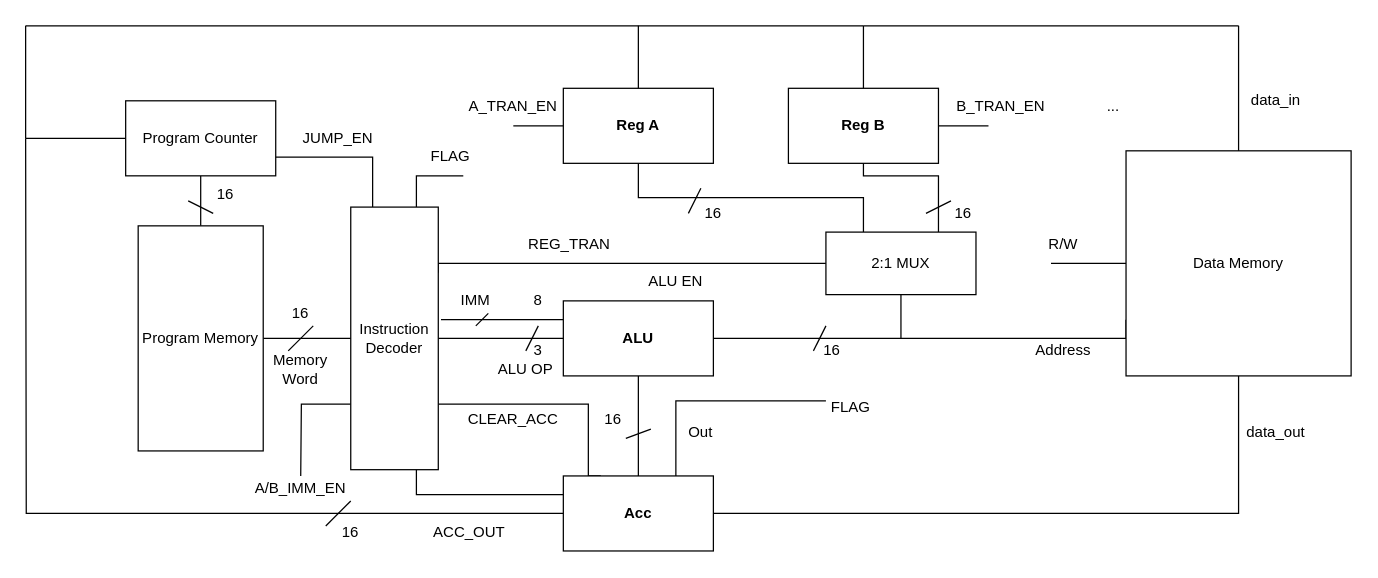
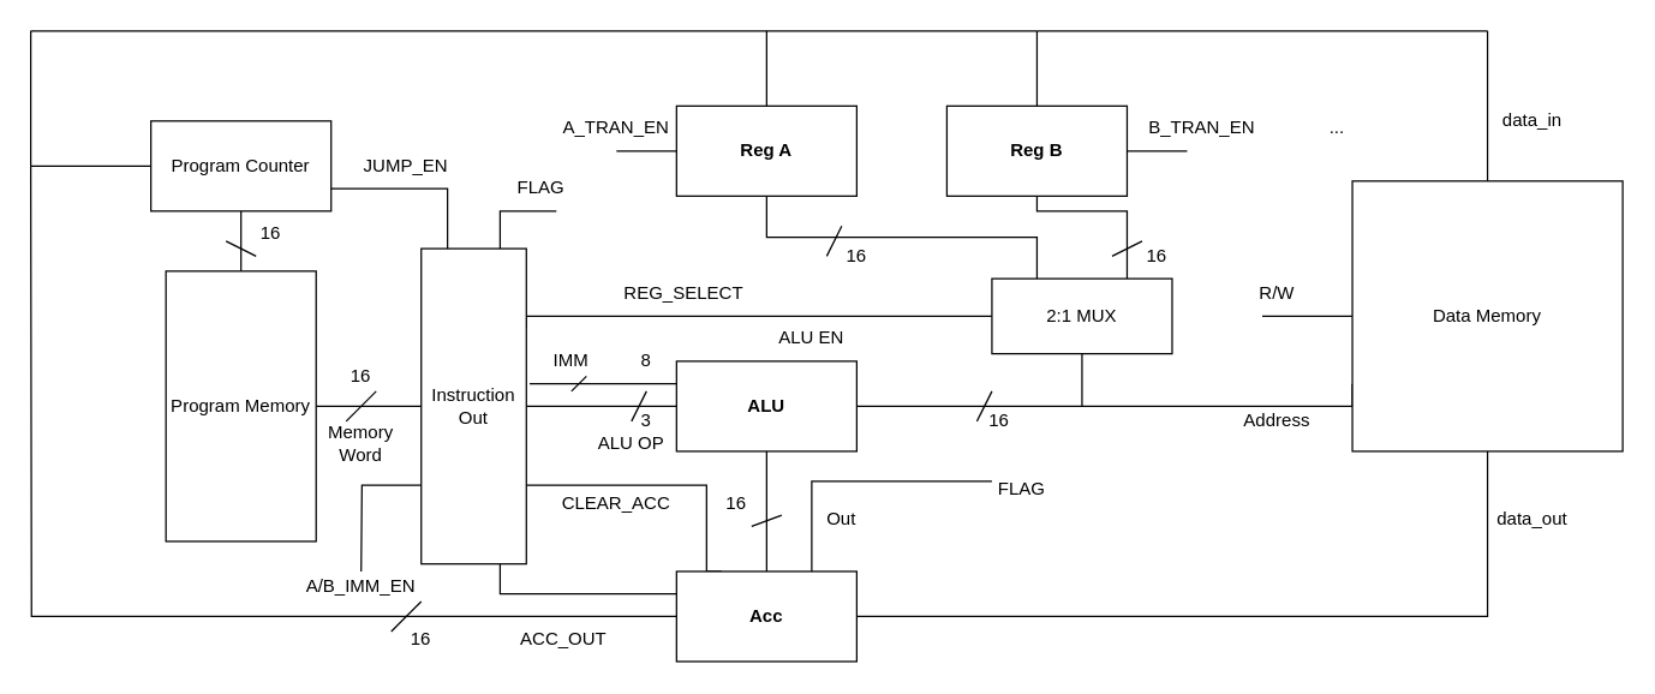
  <mxCell id="0" style=";html=1;" />
  <mxCell id="1" style=";html=1;" parent="0" />
  <mxCell id="2" style="edgeStyle=orthogonalEdgeStyle;rounded=0;orthogonalLoop=1;jettySize=auto;html=1;exitX=0.5;exitY=1;exitDx=0;exitDy=0;entryX=0.5;entryY=0;entryDx=0;entryDy=0;endArrow=none;endFill=0;" edge="1" parent="1" source="4" target="41"><mxGeometry relative="1" as="geometry" /></mxCell>
  <mxCell id="3" style="edgeStyle=orthogonalEdgeStyle;rounded=0;orthogonalLoop=1;jettySize=auto;html=1;exitX=0;exitY=0.5;exitDx=0;exitDy=0;endArrow=none;endFill=0;" edge="1" parent="1" source="4"><mxGeometry relative="1" as="geometry"><mxPoint x="20" y="110" as="targetPoint" /></mxGeometry></mxCell>
  <mxCell id="4" value="Program Counter" style="rounded=0;whiteSpace=wrap;html=1;" vertex="1" parent="1"><mxGeometry x="100" y="80" width="120" height="60" as="geometry" /></mxCell>
  <mxCell id="5" style="edgeStyle=orthogonalEdgeStyle;rounded=0;orthogonalLoop=1;jettySize=auto;html=1;exitX=0.5;exitY=1;exitDx=0;exitDy=0;entryX=0.75;entryY=0;entryDx=0;entryDy=0;endArrow=none;endFill=0;" edge="1" parent="1" source="7" target="31"><mxGeometry relative="1" as="geometry"><Array as="points"><mxPoint x="690" y="140" /><mxPoint x="750" y="140" /></Array></mxGeometry></mxCell>
  <mxCell id="6" style="edgeStyle=orthogonalEdgeStyle;rounded=0;orthogonalLoop=1;jettySize=auto;html=1;exitX=1;exitY=0.5;exitDx=0;exitDy=0;endArrow=none;endFill=0;" edge="1" parent="1" source="7"><mxGeometry relative="1" as="geometry"><mxPoint x="790" y="100" as="targetPoint" /></mxGeometry></mxCell>
  <mxCell id="7" value="Reg B" style="rounded=0;whiteSpace=wrap;html=1;fontStyle=1" vertex="1" parent="1"><mxGeometry x="630" y="70" width="120" height="60" as="geometry" /></mxCell>
  <mxCell id="8" style="edgeStyle=orthogonalEdgeStyle;rounded=0;orthogonalLoop=1;jettySize=auto;html=1;exitX=0.5;exitY=1;exitDx=0;exitDy=0;entryX=0.25;entryY=0;entryDx=0;entryDy=0;endArrow=none;endFill=0;" edge="1" parent="1" source="9" target="31"><mxGeometry relative="1" as="geometry" /></mxCell>
  <mxCell id="9" value="Reg A" style="rounded=0;whiteSpace=wrap;html=1;fontStyle=1" vertex="1" parent="1"><mxGeometry x="450" y="70" width="120" height="60" as="geometry" /></mxCell>
  <mxCell id="10" style="edgeStyle=orthogonalEdgeStyle;rounded=0;orthogonalLoop=1;jettySize=auto;html=1;exitX=0;exitY=0.5;exitDx=0;exitDy=0;endArrow=none;endFill=0;" edge="1" parent="1" source="12"><mxGeometry relative="1" as="geometry"><mxPoint x="20" y="110" as="targetPoint" /></mxGeometry></mxCell>
  <mxCell id="11" style="edgeStyle=orthogonalEdgeStyle;rounded=0;orthogonalLoop=1;jettySize=auto;html=1;exitX=0.25;exitY=0;exitDx=0;exitDy=0;entryX=1;entryY=0.75;entryDx=0;entryDy=0;endArrow=none;endFill=0;" edge="1" parent="1" source="12" target="29"><mxGeometry relative="1" as="geometry"><Array as="points"><mxPoint x="470" y="380" /><mxPoint x="470" y="323" /></Array></mxGeometry></mxCell>
  <mxCell id="12" value="Acc" style="rounded=0;whiteSpace=wrap;html=1;fontStyle=1" vertex="1" parent="1"><mxGeometry x="450" y="380" width="120" height="60" as="geometry" /></mxCell>
  <mxCell id="13" style="edgeStyle=orthogonalEdgeStyle;rounded=0;orthogonalLoop=1;jettySize=auto;html=1;exitX=0.5;exitY=1;exitDx=0;exitDy=0;entryX=0.5;entryY=0;entryDx=0;entryDy=0;endArrow=none;endFill=0;" edge="1" parent="1" source="16" target="12"><mxGeometry relative="1" as="geometry" /></mxCell>
  <mxCell id="14" style="edgeStyle=orthogonalEdgeStyle;rounded=0;orthogonalLoop=1;jettySize=auto;html=1;exitX=0.5;exitY=0;exitDx=0;exitDy=0;entryX=1;entryY=0.25;entryDx=0;entryDy=0;strokeColor=none;" edge="1" parent="1" source="16" target="29"><mxGeometry relative="1" as="geometry"><Array as="points"><mxPoint x="510" y="220" /><mxPoint x="360" y="220" /></Array></mxGeometry></mxCell>
  <mxCell id="15" style="edgeStyle=orthogonalEdgeStyle;rounded=0;orthogonalLoop=1;jettySize=auto;html=1;exitX=0;exitY=0.25;exitDx=0;exitDy=0;entryX=1.031;entryY=0.429;entryDx=0;entryDy=0;entryPerimeter=0;endArrow=none;endFill=0;" edge="1" parent="1" source="16" target="29"><mxGeometry relative="1" as="geometry" /></mxCell>
  <mxCell id="16" value="ALU" style="rounded=0;whiteSpace=wrap;html=1;fontStyle=1" vertex="1" parent="1"><mxGeometry x="450" y="240" width="120" height="60" as="geometry" /></mxCell>
  <mxCell id="17" value="Out" style="text;html=1;strokeColor=none;fillColor=none;align=center;verticalAlign=middle;whiteSpace=wrap;rounded=0;" vertex="1" parent="1"><mxGeometry x="530" y="330" width="60" height="30" as="geometry" /></mxCell>
  <mxCell id="18" value="" style="endArrow=none;html=1;rounded=0;exitX=1;exitY=0.75;exitDx=0;exitDy=0;" edge="1" parent="1" source="19"><mxGeometry width="50" height="50" relative="1" as="geometry"><mxPoint x="500" y="250" as="sourcePoint" /><mxPoint x="500" y="350" as="targetPoint" /></mxGeometry></mxCell>
  <mxCell id="19" value="16" style="text;html=1;strokeColor=none;fillColor=none;align=center;verticalAlign=middle;whiteSpace=wrap;rounded=0;" vertex="1" parent="1"><mxGeometry x="460" y="320" width="60" height="30" as="geometry" /></mxCell>
  <mxCell id="20" value="" style="endArrow=none;html=1;rounded=0;entryX=0;entryY=0.5;entryDx=0;entryDy=0;exitX=1;exitY=0.5;exitDx=0;exitDy=0;" edge="1" parent="1" source="29" target="16"><mxGeometry width="50" height="50" relative="1" as="geometry"><mxPoint x="400" y="270" as="sourcePoint" /><mxPoint x="550" y="200" as="targetPoint" /></mxGeometry></mxCell>
  <mxCell id="21" value="" style="endArrow=none;html=1;rounded=0;" edge="1" parent="1"><mxGeometry width="50" height="50" relative="1" as="geometry"><mxPoint x="420" y="280" as="sourcePoint" /><mxPoint x="430" y="260" as="targetPoint" /></mxGeometry></mxCell>
  <mxCell id="22" value="3" style="text;html=1;strokeColor=none;fillColor=none;align=center;verticalAlign=middle;whiteSpace=wrap;rounded=0;" vertex="1" parent="1"><mxGeometry x="410" y="270" width="40" height="20" as="geometry" /></mxCell>
  <mxCell id="23" value="ALU OP" style="text;html=1;strokeColor=none;fillColor=none;align=center;verticalAlign=middle;whiteSpace=wrap;rounded=0;" vertex="1" parent="1"><mxGeometry x="390" y="280" width="60" height="30" as="geometry" /></mxCell>
  <mxCell id="24" style="edgeStyle=orthogonalEdgeStyle;rounded=0;orthogonalLoop=1;jettySize=auto;html=1;exitX=1;exitY=0.25;exitDx=0;exitDy=0;entryX=0;entryY=0.5;entryDx=0;entryDy=0;endArrow=none;endFill=0;" edge="1" parent="1" source="29" target="31"><mxGeometry relative="1" as="geometry"><Array as="points"><mxPoint x="350" y="210" /></Array></mxGeometry></mxCell>
  <mxCell id="25" style="edgeStyle=orthogonalEdgeStyle;rounded=0;orthogonalLoop=1;jettySize=auto;html=1;exitX=0.25;exitY=0;exitDx=0;exitDy=0;entryX=1;entryY=0.75;entryDx=0;entryDy=0;endArrow=none;endFill=0;" edge="1" parent="1" source="29" target="4"><mxGeometry relative="1" as="geometry" /></mxCell>
  <mxCell id="26" style="edgeStyle=orthogonalEdgeStyle;rounded=0;orthogonalLoop=1;jettySize=auto;html=1;exitX=0.75;exitY=0;exitDx=0;exitDy=0;endArrow=none;endFill=0;" edge="1" parent="1" source="29"><mxGeometry relative="1" as="geometry"><mxPoint x="370" y="140" as="targetPoint" /><Array as="points"><mxPoint x="333" y="140" /></Array></mxGeometry></mxCell>
  <mxCell id="27" style="edgeStyle=orthogonalEdgeStyle;rounded=0;orthogonalLoop=1;jettySize=auto;html=1;exitX=0;exitY=0.75;exitDx=0;exitDy=0;endArrow=none;endFill=0;" edge="1" parent="1" source="29"><mxGeometry relative="1" as="geometry"><mxPoint x="240" y="380" as="targetPoint" /></mxGeometry></mxCell>
  <mxCell id="28" style="edgeStyle=orthogonalEdgeStyle;rounded=0;orthogonalLoop=1;jettySize=auto;html=1;exitX=0.75;exitY=1;exitDx=0;exitDy=0;endArrow=none;endFill=0;entryX=0;entryY=0.25;entryDx=0;entryDy=0;" edge="1" parent="1" source="29" target="12"><mxGeometry relative="1" as="geometry"><mxPoint x="380" y="395" as="targetPoint" /><Array as="points"><mxPoint x="333" y="395" /></Array></mxGeometry></mxCell>
- <mxCell id="29" value="Instruction Decoder" style="whiteSpace=wrap;html=1;" vertex="1" parent="1"><mxGeometry x="280" y="165" width="70" height="210" as="geometry" /></mxCell>
+ <mxCell id="29" value="Instruction Out" style="whiteSpace=wrap;html=1;" vertex="1" parent="1"><mxGeometry x="280" y="165" width="70" height="210" as="geometry" /></mxCell>
  <mxCell id="30" value="ALU EN" style="text;html=1;strokeColor=none;fillColor=none;align=center;verticalAlign=middle;whiteSpace=wrap;rounded=0;" vertex="1" parent="1"><mxGeometry x="510" y="210" width="60" height="30" as="geometry" /></mxCell>
  <mxCell id="31" value="2:1 MUX" style="rounded=0;whiteSpace=wrap;html=1;" vertex="1" parent="1"><mxGeometry x="660" y="185" width="120" height="50" as="geometry" /></mxCell>
  <mxCell id="32" value="" style="endArrow=none;html=1;rounded=0;exitX=1;exitY=0.5;exitDx=0;exitDy=0;" edge="1" parent="1" source="16" target="31"><mxGeometry width="50" height="50" relative="1" as="geometry"><mxPoint x="660" y="260" as="sourcePoint" /><mxPoint x="490" y="230" as="targetPoint" /><Array as="points"><mxPoint x="720" y="270" /></Array></mxGeometry></mxCell>
  <mxCell id="33" value="" style="endArrow=none;html=1;rounded=0;" edge="1" parent="1"><mxGeometry width="50" height="50" relative="1" as="geometry"><mxPoint x="650" y="280" as="sourcePoint" /><mxPoint x="660" y="260" as="targetPoint" /></mxGeometry></mxCell>
  <mxCell id="34" value="16" style="text;html=1;strokeColor=none;fillColor=none;align=center;verticalAlign=middle;whiteSpace=wrap;rounded=0;" vertex="1" parent="1"><mxGeometry x="650" y="270" width="30" height="20" as="geometry" /></mxCell>
- <mxCell id="35" value="REG_TRAN" style="text;html=1;strokeColor=none;fillColor=none;align=center;verticalAlign=middle;whiteSpace=wrap;rounded=0;" vertex="1" parent="1"><mxGeometry x="400" y="180" width="110" height="30" as="geometry" /></mxCell>
+ <mxCell id="35" value="REG_SELECT" style="text;html=1;strokeColor=none;fillColor=none;align=center;verticalAlign=middle;whiteSpace=wrap;rounded=0;" vertex="1" parent="1"><mxGeometry x="400" y="180" width="110" height="30" as="geometry" /></mxCell>
  <mxCell id="36" value="" style="endArrow=none;html=1;rounded=0;" edge="1" parent="1"><mxGeometry width="50" height="50" relative="1" as="geometry"><mxPoint x="550" y="170" as="sourcePoint" /><mxPoint x="560" y="150" as="targetPoint" /></mxGeometry></mxCell>
  <mxCell id="37" value="16" style="text;html=1;strokeColor=none;fillColor=none;align=center;verticalAlign=middle;whiteSpace=wrap;rounded=0;" vertex="1" parent="1"><mxGeometry x="540" y="155" width="60" height="30" as="geometry" /></mxCell>
  <mxCell id="38" value="" style="endArrow=none;html=1;rounded=0;" edge="1" parent="1"><mxGeometry width="50" height="50" relative="1" as="geometry"><mxPoint x="740" y="170" as="sourcePoint" /><mxPoint x="760" y="160" as="targetPoint" /></mxGeometry></mxCell>
  <mxCell id="39" value="16" style="text;html=1;strokeColor=none;fillColor=none;align=center;verticalAlign=middle;whiteSpace=wrap;rounded=0;" vertex="1" parent="1"><mxGeometry x="740" y="155" width="60" height="30" as="geometry" /></mxCell>
  <mxCell id="40" style="edgeStyle=orthogonalEdgeStyle;rounded=0;orthogonalLoop=1;jettySize=auto;html=1;exitX=1;exitY=0.5;exitDx=0;exitDy=0;entryX=0;entryY=0.5;entryDx=0;entryDy=0;endArrow=none;endFill=0;" edge="1" parent="1" source="41" target="29"><mxGeometry relative="1" as="geometry" /></mxCell>
  <mxCell id="41" value="Program Memory" style="rounded=0;whiteSpace=wrap;html=1;" vertex="1" parent="1"><mxGeometry x="110" y="180" width="100" height="180" as="geometry" /></mxCell>
  <mxCell id="42" value="" style="endArrow=none;html=1;rounded=0;exitX=0.75;exitY=0;exitDx=0;exitDy=0;" edge="1" parent="1" source="12"><mxGeometry width="50" height="50" relative="1" as="geometry"><mxPoint x="440" y="280" as="sourcePoint" /><mxPoint x="660" y="320" as="targetPoint" /><Array as="points"><mxPoint x="540" y="320" /></Array></mxGeometry></mxCell>
  <mxCell id="43" value="FLAG" style="text;html=1;strokeColor=none;fillColor=none;align=center;verticalAlign=middle;whiteSpace=wrap;rounded=0;" vertex="1" parent="1"><mxGeometry x="650" y="310" width="60" height="30" as="geometry" /></mxCell>
  <mxCell id="44" value="16" style="text;html=1;strokeColor=none;fillColor=none;align=center;verticalAlign=middle;whiteSpace=wrap;rounded=0;" vertex="1" parent="1"><mxGeometry x="150" y="140" width="60" height="30" as="geometry" /></mxCell>
  <mxCell id="45" value="" style="endArrow=none;html=1;rounded=0;" edge="1" parent="1"><mxGeometry width="50" height="50" relative="1" as="geometry"><mxPoint x="170" y="170" as="sourcePoint" /><mxPoint x="150" y="160" as="targetPoint" /></mxGeometry></mxCell>
  <mxCell id="46" value="" style="endArrow=none;html=1;rounded=0;" edge="1" parent="1"><mxGeometry width="50" height="50" relative="1" as="geometry"><mxPoint x="230" y="280" as="sourcePoint" /><mxPoint x="250" y="260" as="targetPoint" /></mxGeometry></mxCell>
  <mxCell id="47" value="16" style="text;html=1;strokeColor=none;fillColor=none;align=center;verticalAlign=middle;whiteSpace=wrap;rounded=0;" vertex="1" parent="1"><mxGeometry x="210" y="235" width="60" height="30" as="geometry" /></mxCell>
  <mxCell id="48" value="Memory Word" style="text;html=1;strokeColor=none;fillColor=none;align=center;verticalAlign=middle;whiteSpace=wrap;rounded=0;" vertex="1" parent="1"><mxGeometry x="210" y="280" width="60" height="30" as="geometry" /></mxCell>
  <mxCell id="49" value="" style="endArrow=none;html=1;rounded=0;" edge="1" parent="1"><mxGeometry width="50" height="50" relative="1" as="geometry"><mxPoint x="260" y="420" as="sourcePoint" /><mxPoint x="280" y="400" as="targetPoint" /></mxGeometry></mxCell>
  <mxCell id="50" value="ACC_OUT" style="text;html=1;strokeColor=none;fillColor=none;align=center;verticalAlign=middle;whiteSpace=wrap;rounded=0;" vertex="1" parent="1"><mxGeometry x="345" y="410" width="60" height="30" as="geometry" /></mxCell>
  <mxCell id="51" value="&lt;div&gt;16&lt;/div&gt;" style="text;html=1;strokeColor=none;fillColor=none;align=center;verticalAlign=middle;whiteSpace=wrap;rounded=0;" vertex="1" parent="1"><mxGeometry x="250" y="410" width="60" height="30" as="geometry" /></mxCell>
  <mxCell id="52" value="" style="endArrow=none;html=1;rounded=0;" edge="1" parent="1"><mxGeometry width="50" height="50" relative="1" as="geometry"><mxPoint x="20" y="110" as="sourcePoint" /><mxPoint x="20" y="20" as="targetPoint" /></mxGeometry></mxCell>
  <mxCell id="53" value="" style="endArrow=none;html=1;rounded=0;" edge="1" parent="1"><mxGeometry width="50" height="50" relative="1" as="geometry"><mxPoint x="20" y="20" as="sourcePoint" /><mxPoint x="690" y="20" as="targetPoint" /></mxGeometry></mxCell>
  <mxCell id="54" value="" style="endArrow=none;html=1;rounded=0;exitX=0.5;exitY=0;exitDx=0;exitDy=0;" edge="1" parent="1" source="9"><mxGeometry width="50" height="50" relative="1" as="geometry"><mxPoint x="485" y="70" as="sourcePoint" /><mxPoint x="510" y="20" as="targetPoint" /></mxGeometry></mxCell>
  <mxCell id="55" value="" style="endArrow=none;html=1;rounded=0;exitX=0.5;exitY=0;exitDx=0;exitDy=0;" edge="1" parent="1" source="7"><mxGeometry width="50" height="50" relative="1" as="geometry"><mxPoint x="650" y="70" as="sourcePoint" /><mxPoint x="690" y="20" as="targetPoint" /></mxGeometry></mxCell>
  <mxCell id="56" value="CLEAR_ACC" style="text;html=1;strokeColor=none;fillColor=none;align=center;verticalAlign=middle;whiteSpace=wrap;rounded=0;" vertex="1" parent="1"><mxGeometry x="380" y="320" width="60" height="30" as="geometry" /></mxCell>
  <mxCell id="57" value="FLAG" style="text;html=1;strokeColor=none;fillColor=none;align=center;verticalAlign=middle;whiteSpace=wrap;rounded=0;" vertex="1" parent="1"><mxGeometry x="330" y="110" width="60" height="30" as="geometry" /></mxCell>
  <mxCell id="58" value="JUMP_EN" style="text;html=1;strokeColor=none;fillColor=none;align=center;verticalAlign=middle;whiteSpace=wrap;rounded=0;" vertex="1" parent="1"><mxGeometry x="240" y="95" width="60" height="30" as="geometry" /></mxCell>
  <mxCell id="59" value="" style="endArrow=none;html=1;rounded=0;" edge="1" parent="1"><mxGeometry width="50" height="50" relative="1" as="geometry"><mxPoint x="380" y="260" as="sourcePoint" /><mxPoint x="390" y="250" as="targetPoint" /></mxGeometry></mxCell>
  <mxCell id="60" value="8" style="text;html=1;strokeColor=none;fillColor=none;align=center;verticalAlign=middle;whiteSpace=wrap;rounded=0;" vertex="1" parent="1"><mxGeometry x="415" y="230" width="30" height="20" as="geometry" /></mxCell>
  <mxCell id="61" value="IMM" style="text;html=1;strokeColor=none;fillColor=none;align=center;verticalAlign=middle;whiteSpace=wrap;rounded=0;" vertex="1" parent="1"><mxGeometry x="350" y="225" width="60" height="30" as="geometry" /></mxCell>
  <mxCell id="62" style="edgeStyle=orthogonalEdgeStyle;rounded=0;orthogonalLoop=1;jettySize=auto;html=1;exitX=0;exitY=0.75;exitDx=0;exitDy=0;endArrow=none;endFill=0;" edge="1" parent="1" source="65"><mxGeometry relative="1" as="geometry"><mxPoint x="720" y="270" as="targetPoint" /><Array as="points"><mxPoint x="900" y="270" /></Array></mxGeometry></mxCell>
  <mxCell id="63" style="edgeStyle=orthogonalEdgeStyle;rounded=0;orthogonalLoop=1;jettySize=auto;html=1;exitX=0.5;exitY=1;exitDx=0;exitDy=0;entryX=1;entryY=0.5;entryDx=0;entryDy=0;endArrow=none;endFill=0;" edge="1" parent="1" source="65" target="12"><mxGeometry relative="1" as="geometry" /></mxCell>
  <mxCell id="64" style="edgeStyle=orthogonalEdgeStyle;rounded=0;orthogonalLoop=1;jettySize=auto;html=1;exitX=0;exitY=0.5;exitDx=0;exitDy=0;endArrow=none;endFill=0;" edge="1" parent="1" source="65"><mxGeometry relative="1" as="geometry"><mxPoint x="840" y="210" as="targetPoint" /></mxGeometry></mxCell>
  <mxCell id="65" value="Data Memory" style="whiteSpace=wrap;html=1;aspect=fixed;" vertex="1" parent="1"><mxGeometry x="900" y="120" width="180" height="180" as="geometry" /></mxCell>
  <mxCell id="66" value="Address" style="text;html=1;strokeColor=none;fillColor=none;align=center;verticalAlign=middle;whiteSpace=wrap;rounded=0;" vertex="1" parent="1"><mxGeometry x="820" y="265" width="60" height="30" as="geometry" /></mxCell>
  <mxCell id="67" value="" style="endArrow=none;html=1;rounded=0;" edge="1" parent="1"><mxGeometry width="50" height="50" relative="1" as="geometry"><mxPoint x="690" y="20" as="sourcePoint" /><mxPoint x="990" y="20" as="targetPoint" /></mxGeometry></mxCell>
  <mxCell id="68" value="" style="endArrow=none;html=1;rounded=0;exitX=0.5;exitY=0;exitDx=0;exitDy=0;" edge="1" parent="1" source="65"><mxGeometry width="50" height="50" relative="1" as="geometry"><mxPoint x="440" y="280" as="sourcePoint" /><mxPoint x="990" y="20" as="targetPoint" /></mxGeometry></mxCell>
  <mxCell id="69" value="data_in" style="text;html=1;strokeColor=none;fillColor=none;align=center;verticalAlign=middle;whiteSpace=wrap;rounded=0;" vertex="1" parent="1"><mxGeometry x="990" y="65" width="60" height="30" as="geometry" /></mxCell>
  <mxCell id="70" value="" style="endArrow=none;html=1;rounded=0;entryX=0;entryY=0.5;entryDx=0;entryDy=0;" edge="1" parent="1" target="9"><mxGeometry width="50" height="50" relative="1" as="geometry"><mxPoint x="410" y="100" as="sourcePoint" /><mxPoint x="450" y="30" as="targetPoint" /></mxGeometry></mxCell>
  <mxCell id="71" value="A_TRAN_EN" style="text;html=1;strokeColor=none;fillColor=none;align=center;verticalAlign=middle;whiteSpace=wrap;rounded=0;" vertex="1" parent="1"><mxGeometry x="380" y="70" width="60" height="30" as="geometry" /></mxCell>
  <mxCell id="72" value="B_TRAN_EN" style="text;html=1;strokeColor=none;fillColor=none;align=center;verticalAlign=middle;whiteSpace=wrap;rounded=0;" vertex="1" parent="1"><mxGeometry x="770" y="70" width="60" height="30" as="geometry" /></mxCell>
  <mxCell id="73" value="A/B_IMM_EN" style="text;html=1;strokeColor=none;fillColor=none;align=center;verticalAlign=middle;whiteSpace=wrap;rounded=0;" vertex="1" parent="1"><mxGeometry x="210" y="375" width="60" height="30" as="geometry" /></mxCell>
  <mxCell id="74" value="data_out" style="text;html=1;strokeColor=none;fillColor=none;align=center;verticalAlign=middle;whiteSpace=wrap;rounded=0;" vertex="1" parent="1"><mxGeometry x="990" y="330" width="60" height="30" as="geometry" /></mxCell>
  <mxCell id="75" value="R/W" style="text;html=1;strokeColor=none;fillColor=none;align=center;verticalAlign=middle;whiteSpace=wrap;rounded=0;" vertex="1" parent="1"><mxGeometry x="820" y="180" width="60" height="30" as="geometry" /></mxCell>
  <mxCell id="76" value="..." style="text;html=1;strokeColor=none;fillColor=none;align=center;verticalAlign=middle;whiteSpace=wrap;rounded=0;" vertex="1" parent="1"><mxGeometry x="860" y="70" width="60" height="30" as="geometry" /></mxCell>
